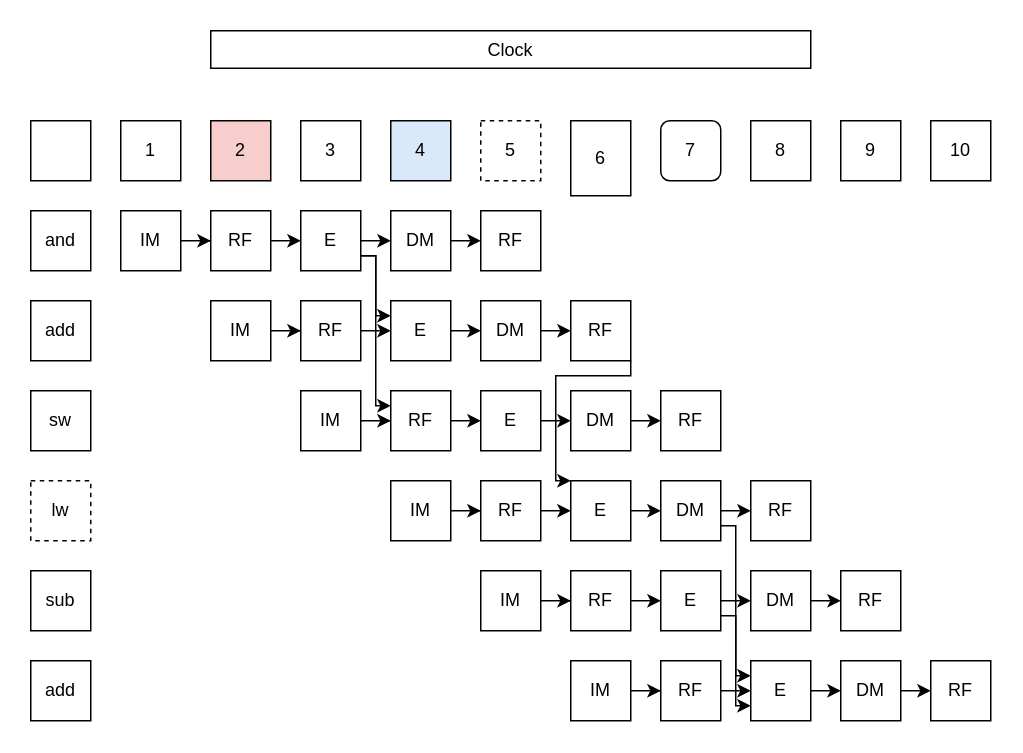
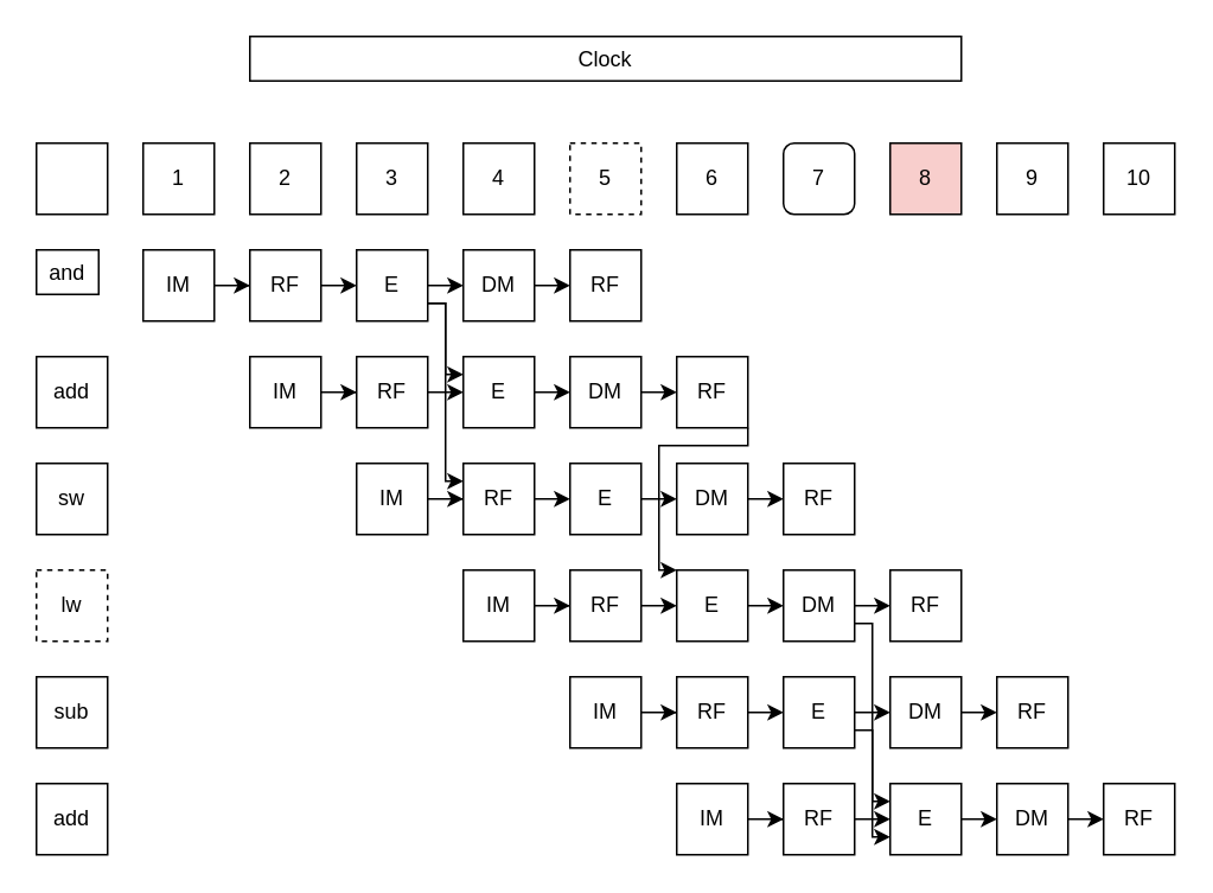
  <mxCell id="0" />
  <mxCell id="1" parent="0" />
  <mxCell id="2" style="edgeStyle=orthogonalEdgeStyle;rounded=0;orthogonalLoop=1;jettySize=auto;html=1;exitX=1;exitY=0.5;exitDx=0;exitDy=0;" edge="1" parent="1" source="3" target="5"><mxGeometry relative="1" as="geometry" /></mxCell>
  <mxCell id="3" value="IM" style="rounded=0;whiteSpace=wrap;html=1;" vertex="1" parent="1"><mxGeometry x="80" y="140" width="40" height="40" as="geometry" /></mxCell>
  <mxCell id="4" style="edgeStyle=orthogonalEdgeStyle;rounded=0;orthogonalLoop=1;jettySize=auto;html=1;exitX=1;exitY=0.5;exitDx=0;exitDy=0;entryX=0;entryY=0.5;entryDx=0;entryDy=0;" edge="1" parent="1" source="5" target="12"><mxGeometry relative="1" as="geometry" /></mxCell>
  <mxCell id="5" value="RF" style="rounded=0;whiteSpace=wrap;html=1;" vertex="1" parent="1"><mxGeometry x="140" y="140" width="40" height="40" as="geometry" /></mxCell>
  <mxCell id="6" style="edgeStyle=orthogonalEdgeStyle;rounded=0;orthogonalLoop=1;jettySize=auto;html=1;exitX=1;exitY=0.5;exitDx=0;exitDy=0;entryX=0;entryY=0.5;entryDx=0;entryDy=0;" edge="1" parent="1" source="7" target="8"><mxGeometry relative="1" as="geometry" /></mxCell>
  <mxCell id="7" value="DM" style="rounded=0;whiteSpace=wrap;html=1;" vertex="1" parent="1"><mxGeometry x="260" y="140" width="40" height="40" as="geometry" /></mxCell>
  <mxCell id="8" value="RF" style="rounded=0;whiteSpace=wrap;html=1;" vertex="1" parent="1"><mxGeometry x="320" y="140" width="40" height="40" as="geometry" /></mxCell>
  <mxCell id="9" style="edgeStyle=orthogonalEdgeStyle;rounded=0;orthogonalLoop=1;jettySize=auto;html=1;exitX=1;exitY=0.5;exitDx=0;exitDy=0;entryX=0;entryY=0.5;entryDx=0;entryDy=0;" edge="1" parent="1" source="12" target="7"><mxGeometry relative="1" as="geometry" /></mxCell>
  <mxCell id="10" style="edgeStyle=orthogonalEdgeStyle;rounded=0;orthogonalLoop=1;jettySize=auto;html=1;exitX=1;exitY=0.75;exitDx=0;exitDy=0;entryX=0;entryY=0.25;entryDx=0;entryDy=0;" edge="1" parent="1" source="12" target="22"><mxGeometry relative="1" as="geometry"><Array as="points"><mxPoint x="250" y="170" /><mxPoint x="250" y="210" /></Array></mxGeometry></mxCell>
  <mxCell id="11" style="edgeStyle=orthogonalEdgeStyle;rounded=0;orthogonalLoop=1;jettySize=auto;html=1;exitX=1;exitY=0.75;exitDx=0;exitDy=0;entryX=0;entryY=0.25;entryDx=0;entryDy=0;" edge="1" parent="1" source="12" target="26"><mxGeometry relative="1" as="geometry"><Array as="points"><mxPoint x="250" y="170" /><mxPoint x="250" y="270" /></Array></mxGeometry></mxCell>
  <mxCell id="12" value="E" style="rounded=0;whiteSpace=wrap;html=1;" vertex="1" parent="1"><mxGeometry x="200" y="140" width="40" height="40" as="geometry" /></mxCell>
  <mxCell id="13" style="edgeStyle=orthogonalEdgeStyle;rounded=0;orthogonalLoop=1;jettySize=auto;html=1;exitX=1;exitY=0.5;exitDx=0;exitDy=0;" edge="1" parent="1" source="14" target="16"><mxGeometry relative="1" as="geometry" /></mxCell>
  <mxCell id="14" value="IM" style="rounded=0;whiteSpace=wrap;html=1;" vertex="1" parent="1"><mxGeometry x="140" y="200" width="40" height="40" as="geometry" /></mxCell>
  <mxCell id="15" style="edgeStyle=orthogonalEdgeStyle;rounded=0;orthogonalLoop=1;jettySize=auto;html=1;exitX=1;exitY=0.5;exitDx=0;exitDy=0;entryX=0;entryY=0.5;entryDx=0;entryDy=0;" edge="1" parent="1" source="16" target="22"><mxGeometry relative="1" as="geometry" /></mxCell>
  <mxCell id="16" value="RF" style="rounded=0;whiteSpace=wrap;html=1;" vertex="1" parent="1"><mxGeometry x="200" y="200" width="40" height="40" as="geometry" /></mxCell>
  <mxCell id="17" style="edgeStyle=orthogonalEdgeStyle;rounded=0;orthogonalLoop=1;jettySize=auto;html=1;exitX=1;exitY=0.5;exitDx=0;exitDy=0;entryX=0;entryY=0.5;entryDx=0;entryDy=0;" edge="1" parent="1" source="18" target="20"><mxGeometry relative="1" as="geometry" /></mxCell>
  <mxCell id="18" value="DM" style="rounded=0;whiteSpace=wrap;html=1;" vertex="1" parent="1"><mxGeometry x="320" y="200" width="40" height="40" as="geometry" /></mxCell>
  <mxCell id="19" style="edgeStyle=orthogonalEdgeStyle;rounded=0;orthogonalLoop=1;jettySize=auto;html=1;exitX=1;exitY=1;exitDx=0;exitDy=0;entryX=0;entryY=0;entryDx=0;entryDy=0;" edge="1" parent="1" source="20" target="41"><mxGeometry y="-10" relative="1" as="geometry"><Array as="points"><mxPoint x="420" y="250" /><mxPoint x="370" y="250" /><mxPoint x="370" y="320" /></Array><mxPoint as="offset" /></mxGeometry></mxCell>
  <mxCell id="20" value="RF" style="rounded=0;whiteSpace=wrap;html=1;" vertex="1" parent="1"><mxGeometry x="380" y="200" width="40" height="40" as="geometry" /></mxCell>
  <mxCell id="21" style="edgeStyle=orthogonalEdgeStyle;rounded=0;orthogonalLoop=1;jettySize=auto;html=1;exitX=1;exitY=0.5;exitDx=0;exitDy=0;entryX=0;entryY=0.5;entryDx=0;entryDy=0;" edge="1" parent="1" source="22" target="18"><mxGeometry relative="1" as="geometry" /></mxCell>
  <mxCell id="22" value="E" style="rounded=0;whiteSpace=wrap;html=1;" vertex="1" parent="1"><mxGeometry x="260" y="200" width="40" height="40" as="geometry" /></mxCell>
  <mxCell id="23" style="edgeStyle=orthogonalEdgeStyle;rounded=0;orthogonalLoop=1;jettySize=auto;html=1;exitX=1;exitY=0.5;exitDx=0;exitDy=0;" edge="1" parent="1" source="24" target="26"><mxGeometry relative="1" as="geometry" /></mxCell>
  <mxCell id="24" value="IM" style="rounded=0;whiteSpace=wrap;html=1;" vertex="1" parent="1"><mxGeometry x="200" y="260" width="40" height="40" as="geometry" /></mxCell>
  <mxCell id="25" style="edgeStyle=orthogonalEdgeStyle;rounded=0;orthogonalLoop=1;jettySize=auto;html=1;exitX=1;exitY=0.5;exitDx=0;exitDy=0;entryX=0;entryY=0.5;entryDx=0;entryDy=0;" edge="1" parent="1" source="26" target="31"><mxGeometry relative="1" as="geometry" /></mxCell>
  <mxCell id="26" value="RF" style="rounded=0;whiteSpace=wrap;html=1;" vertex="1" parent="1"><mxGeometry x="260" y="260" width="40" height="40" as="geometry" /></mxCell>
  <mxCell id="27" style="edgeStyle=orthogonalEdgeStyle;rounded=0;orthogonalLoop=1;jettySize=auto;html=1;exitX=1;exitY=0.5;exitDx=0;exitDy=0;entryX=0;entryY=0.5;entryDx=0;entryDy=0;" edge="1" parent="1" source="28" target="29"><mxGeometry relative="1" as="geometry" /></mxCell>
  <mxCell id="28" value="DM" style="rounded=0;whiteSpace=wrap;html=1;" vertex="1" parent="1"><mxGeometry x="380" y="260" width="40" height="40" as="geometry" /></mxCell>
  <mxCell id="29" value="RF" style="rounded=0;whiteSpace=wrap;html=1;" vertex="1" parent="1"><mxGeometry x="440" y="260" width="40" height="40" as="geometry" /></mxCell>
  <mxCell id="30" style="edgeStyle=orthogonalEdgeStyle;rounded=0;orthogonalLoop=1;jettySize=auto;html=1;exitX=1;exitY=0.5;exitDx=0;exitDy=0;entryX=0;entryY=0.5;entryDx=0;entryDy=0;" edge="1" parent="1" source="31" target="28"><mxGeometry relative="1" as="geometry" /></mxCell>
  <mxCell id="31" value="E" style="rounded=0;whiteSpace=wrap;html=1;" vertex="1" parent="1"><mxGeometry x="320" y="260" width="40" height="40" as="geometry" /></mxCell>
  <mxCell id="32" style="edgeStyle=orthogonalEdgeStyle;rounded=0;orthogonalLoop=1;jettySize=auto;html=1;exitX=1;exitY=0.5;exitDx=0;exitDy=0;" edge="1" parent="1" source="33" target="35"><mxGeometry relative="1" as="geometry" /></mxCell>
  <mxCell id="33" value="IM" style="rounded=0;whiteSpace=wrap;html=1;" vertex="1" parent="1"><mxGeometry x="260" y="320" width="40" height="40" as="geometry" /></mxCell>
  <mxCell id="34" style="edgeStyle=orthogonalEdgeStyle;rounded=0;orthogonalLoop=1;jettySize=auto;html=1;exitX=1;exitY=0.5;exitDx=0;exitDy=0;entryX=0;entryY=0.5;entryDx=0;entryDy=0;" edge="1" parent="1" source="35" target="41"><mxGeometry relative="1" as="geometry" /></mxCell>
  <mxCell id="35" value="RF" style="rounded=0;whiteSpace=wrap;html=1;" vertex="1" parent="1"><mxGeometry x="320" y="320" width="40" height="40" as="geometry" /></mxCell>
  <mxCell id="36" style="edgeStyle=orthogonalEdgeStyle;rounded=0;orthogonalLoop=1;jettySize=auto;html=1;exitX=1;exitY=0.5;exitDx=0;exitDy=0;entryX=0;entryY=0.5;entryDx=0;entryDy=0;" edge="1" parent="1" source="38" target="39"><mxGeometry relative="1" as="geometry" /></mxCell>
  <mxCell id="37" style="edgeStyle=orthogonalEdgeStyle;rounded=0;orthogonalLoop=1;jettySize=auto;html=1;exitX=1;exitY=0.75;exitDx=0;exitDy=0;entryX=0;entryY=0.25;entryDx=0;entryDy=0;" edge="1" parent="1" source="38" target="74"><mxGeometry relative="1" as="geometry"><Array as="points"><mxPoint x="490" y="350" /><mxPoint x="490" y="450" /></Array></mxGeometry></mxCell>
  <mxCell id="38" value="DM" style="rounded=0;whiteSpace=wrap;html=1;" vertex="1" parent="1"><mxGeometry x="440" y="320" width="40" height="40" as="geometry" /></mxCell>
  <mxCell id="39" value="RF" style="rounded=0;whiteSpace=wrap;html=1;" vertex="1" parent="1"><mxGeometry x="500" y="320" width="40" height="40" as="geometry" /></mxCell>
  <mxCell id="40" style="edgeStyle=orthogonalEdgeStyle;rounded=0;orthogonalLoop=1;jettySize=auto;html=1;exitX=1;exitY=0.5;exitDx=0;exitDy=0;entryX=0;entryY=0.5;entryDx=0;entryDy=0;" edge="1" parent="1" source="41" target="38"><mxGeometry relative="1" as="geometry" /></mxCell>
  <mxCell id="41" value="E" style="rounded=0;whiteSpace=wrap;html=1;" vertex="1" parent="1"><mxGeometry x="380" y="320" width="40" height="40" as="geometry" /></mxCell>
  <mxCell id="42" style="edgeStyle=orthogonalEdgeStyle;rounded=0;orthogonalLoop=1;jettySize=auto;html=1;exitX=1;exitY=0.5;exitDx=0;exitDy=0;" edge="1" parent="1" source="43" target="45"><mxGeometry relative="1" as="geometry" /></mxCell>
  <mxCell id="43" value="IM" style="rounded=0;whiteSpace=wrap;html=1;" vertex="1" parent="1"><mxGeometry x="320" y="380" width="40" height="40" as="geometry" /></mxCell>
  <mxCell id="44" style="edgeStyle=orthogonalEdgeStyle;rounded=0;orthogonalLoop=1;jettySize=auto;html=1;exitX=1;exitY=0.5;exitDx=0;exitDy=0;entryX=0;entryY=0.5;entryDx=0;entryDy=0;" edge="1" parent="1" source="45" target="51"><mxGeometry relative="1" as="geometry" /></mxCell>
  <mxCell id="45" value="RF" style="rounded=0;whiteSpace=wrap;html=1;" vertex="1" parent="1"><mxGeometry x="380" y="380" width="40" height="40" as="geometry" /></mxCell>
  <mxCell id="46" style="edgeStyle=orthogonalEdgeStyle;rounded=0;orthogonalLoop=1;jettySize=auto;html=1;exitX=1;exitY=0.5;exitDx=0;exitDy=0;entryX=0;entryY=0.5;entryDx=0;entryDy=0;" edge="1" parent="1" source="47" target="48"><mxGeometry relative="1" as="geometry" /></mxCell>
  <mxCell id="47" value="DM" style="rounded=0;whiteSpace=wrap;html=1;" vertex="1" parent="1"><mxGeometry x="500" y="380" width="40" height="40" as="geometry" /></mxCell>
  <mxCell id="48" value="RF" style="rounded=0;whiteSpace=wrap;html=1;" vertex="1" parent="1"><mxGeometry x="560" y="380" width="40" height="40" as="geometry" /></mxCell>
  <mxCell id="49" style="edgeStyle=orthogonalEdgeStyle;rounded=0;orthogonalLoop=1;jettySize=auto;html=1;exitX=1;exitY=0.5;exitDx=0;exitDy=0;entryX=0;entryY=0.5;entryDx=0;entryDy=0;" edge="1" parent="1" source="51" target="47"><mxGeometry relative="1" as="geometry" /></mxCell>
  <mxCell id="50" style="edgeStyle=orthogonalEdgeStyle;rounded=0;orthogonalLoop=1;jettySize=auto;html=1;exitX=1;exitY=0.75;exitDx=0;exitDy=0;entryX=0;entryY=0.75;entryDx=0;entryDy=0;" edge="1" parent="1" source="51" target="74"><mxGeometry relative="1" as="geometry"><Array as="points"><mxPoint x="490" y="410" /><mxPoint x="490" y="470" /></Array></mxGeometry></mxCell>
  <mxCell id="51" value="E" style="rounded=0;whiteSpace=wrap;html=1;" vertex="1" parent="1"><mxGeometry x="440" y="380" width="40" height="40" as="geometry" /></mxCell>
  <mxCell id="52" value="1" style="rounded=0;whiteSpace=wrap;html=1;" vertex="1" parent="1"><mxGeometry x="80" y="80" width="40" height="40" as="geometry" /></mxCell>
- <mxCell id="53" value="2" style="rounded=0;whiteSpace=wrap;html=1;fillColor=#f8cecc;" vertex="1" parent="1"><mxGeometry x="140" y="80" width="40" height="40" as="geometry" /></mxCell>
+ <mxCell id="53" value="2" style="rounded=0;whiteSpace=wrap;html=1;" vertex="1" parent="1"><mxGeometry x="140" y="80" width="40" height="40" as="geometry" /></mxCell>
  <mxCell id="54" value="3" style="rounded=0;whiteSpace=wrap;html=1;" vertex="1" parent="1"><mxGeometry x="200" y="80" width="40" height="40" as="geometry" /></mxCell>
- <mxCell id="55" value="4" style="rounded=0;whiteSpace=wrap;html=1;fillColor=#dae8fc;" vertex="1" parent="1"><mxGeometry x="260" y="80" width="40" height="40" as="geometry" /></mxCell>
+ <mxCell id="55" value="4" style="rounded=0;whiteSpace=wrap;html=1;" vertex="1" parent="1"><mxGeometry x="260" y="80" width="40" height="40" as="geometry" /></mxCell>
  <mxCell id="56" value="5" style="rounded=0;whiteSpace=wrap;html=1;dashed=1;" vertex="1" parent="1"><mxGeometry x="320" y="80" width="40" height="40" as="geometry" /></mxCell>
- <mxCell id="57" value="6" style="rounded=0;whiteSpace=wrap;html=1;" vertex="1" parent="1"><mxGeometry x="380" y="80" width="40" height="50" as="geometry" /></mxCell>
+ <mxCell id="57" value="6" style="rounded=0;whiteSpace=wrap;html=1;" vertex="1" parent="1"><mxGeometry x="380" y="80" width="40" height="40" as="geometry" /></mxCell>
  <mxCell id="58" value="7" style="whiteSpace=wrap;html=1;rounded=1;" vertex="1" parent="1"><mxGeometry x="440" y="80" width="40" height="40" as="geometry" /></mxCell>
- <mxCell id="59" value="8" style="rounded=0;whiteSpace=wrap;html=1;" vertex="1" parent="1"><mxGeometry x="500" y="80" width="40" height="40" as="geometry" /></mxCell>
+ <mxCell id="59" value="8" style="rounded=0;whiteSpace=wrap;html=1;fillColor=#f8cecc;" vertex="1" parent="1"><mxGeometry x="500" y="80" width="40" height="40" as="geometry" /></mxCell>
  <mxCell id="60" value="9" style="rounded=0;whiteSpace=wrap;html=1;" vertex="1" parent="1"><mxGeometry x="560" y="80" width="40" height="40" as="geometry" /></mxCell>
- <mxCell id="61" value="and" style="rounded=0;whiteSpace=wrap;html=1;" vertex="1" parent="1"><mxGeometry x="20" y="140" width="40" height="40" as="geometry" /></mxCell>
+ <mxCell id="61" value="and" style="rounded=0;whiteSpace=wrap;html=1;" vertex="1" parent="1"><mxGeometry x="20" y="140" width="35" height="25" as="geometry" /></mxCell>
  <mxCell id="62" value="add" style="rounded=0;whiteSpace=wrap;html=1;" vertex="1" parent="1"><mxGeometry x="20" y="200" width="40" height="40" as="geometry" /></mxCell>
  <mxCell id="63" value="sw" style="rounded=0;whiteSpace=wrap;html=1;" vertex="1" parent="1"><mxGeometry x="20" y="260" width="40" height="40" as="geometry" /></mxCell>
  <mxCell id="64" value="lw" style="rounded=0;whiteSpace=wrap;html=1;dashed=1;" vertex="1" parent="1"><mxGeometry x="20" y="320" width="40" height="40" as="geometry" /></mxCell>
  <mxCell id="65" value="sub" style="rounded=0;whiteSpace=wrap;html=1;" vertex="1" parent="1"><mxGeometry x="20" y="380" width="40" height="40" as="geometry" /></mxCell>
  <mxCell id="66" style="edgeStyle=orthogonalEdgeStyle;rounded=0;orthogonalLoop=1;jettySize=auto;html=1;exitX=1;exitY=0.5;exitDx=0;exitDy=0;" edge="1" parent="1" source="67" target="69"><mxGeometry relative="1" as="geometry" /></mxCell>
  <mxCell id="67" value="IM" style="rounded=0;whiteSpace=wrap;html=1;" vertex="1" parent="1"><mxGeometry x="380" y="440" width="40" height="40" as="geometry" /></mxCell>
  <mxCell id="68" style="edgeStyle=orthogonalEdgeStyle;rounded=0;orthogonalLoop=1;jettySize=auto;html=1;exitX=1;exitY=0.5;exitDx=0;exitDy=0;entryX=0;entryY=0.5;entryDx=0;entryDy=0;" edge="1" parent="1" source="69" target="74"><mxGeometry relative="1" as="geometry" /></mxCell>
  <mxCell id="69" value="RF" style="rounded=0;whiteSpace=wrap;html=1;" vertex="1" parent="1"><mxGeometry x="440" y="440" width="40" height="40" as="geometry" /></mxCell>
  <mxCell id="70" style="edgeStyle=orthogonalEdgeStyle;rounded=0;orthogonalLoop=1;jettySize=auto;html=1;exitX=1;exitY=0.5;exitDx=0;exitDy=0;entryX=0;entryY=0.5;entryDx=0;entryDy=0;" edge="1" parent="1" source="71" target="72"><mxGeometry relative="1" as="geometry" /></mxCell>
  <mxCell id="71" value="DM" style="rounded=0;whiteSpace=wrap;html=1;" vertex="1" parent="1"><mxGeometry x="560" y="440" width="40" height="40" as="geometry" /></mxCell>
  <mxCell id="72" value="RF" style="rounded=0;whiteSpace=wrap;html=1;" vertex="1" parent="1"><mxGeometry x="620" y="440" width="40" height="40" as="geometry" /></mxCell>
  <mxCell id="73" style="edgeStyle=orthogonalEdgeStyle;rounded=0;orthogonalLoop=1;jettySize=auto;html=1;exitX=1;exitY=0.5;exitDx=0;exitDy=0;entryX=0;entryY=0.5;entryDx=0;entryDy=0;" edge="1" parent="1" source="74" target="71"><mxGeometry relative="1" as="geometry" /></mxCell>
  <mxCell id="74" value="E" style="rounded=0;whiteSpace=wrap;html=1;" vertex="1" parent="1"><mxGeometry x="500" y="440" width="40" height="40" as="geometry" /></mxCell>
  <mxCell id="75" value="add" style="rounded=0;whiteSpace=wrap;html=1;" vertex="1" parent="1"><mxGeometry x="20" y="440" width="40" height="40" as="geometry" /></mxCell>
  <mxCell id="76" value="10" style="rounded=0;whiteSpace=wrap;html=1;" vertex="1" parent="1"><mxGeometry x="620" y="80" width="40" height="40" as="geometry" /></mxCell>
  <mxCell id="77" value="" style="rounded=0;whiteSpace=wrap;html=1;" vertex="1" parent="1"><mxGeometry x="20" y="80" width="40" height="40" as="geometry" /></mxCell>
  <mxCell id="78" value="Clock" style="rounded=0;whiteSpace=wrap;html=1;" vertex="1" parent="1"><mxGeometry x="140" y="20" width="400" height="25" as="geometry" /></mxCell>
